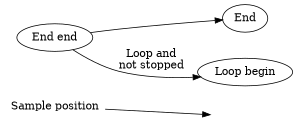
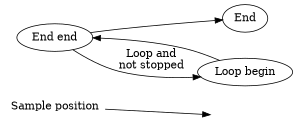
  digraph {
    rankdir=LR
    n1 [label="End end"]
    "Loop begin"
    End
    "Sample position" [shape=none]
    dummy [style=invis]
    n1 -> "Loop begin" [label="Loop and\nnot stopped"]
    n1 -> End
+   "Loop begin" -> n1
    "Sample position" -> "Loop begin" [style=invis]
    "Sample position" -> dummy
  }
